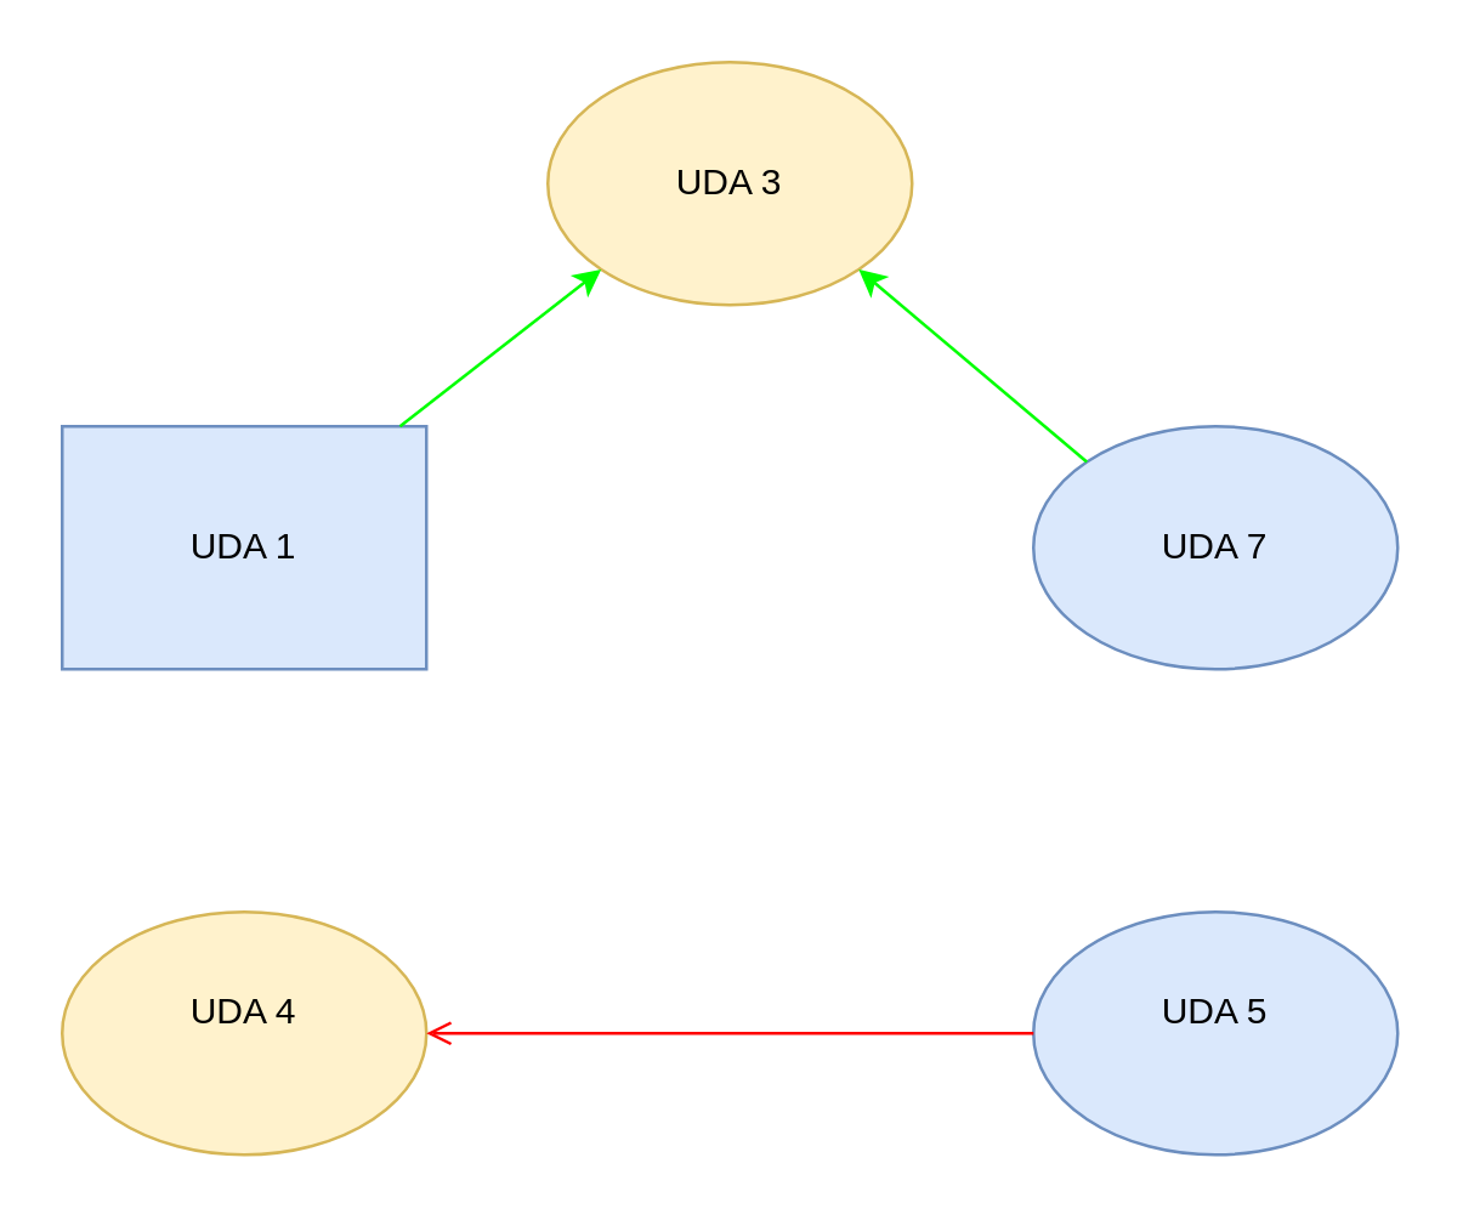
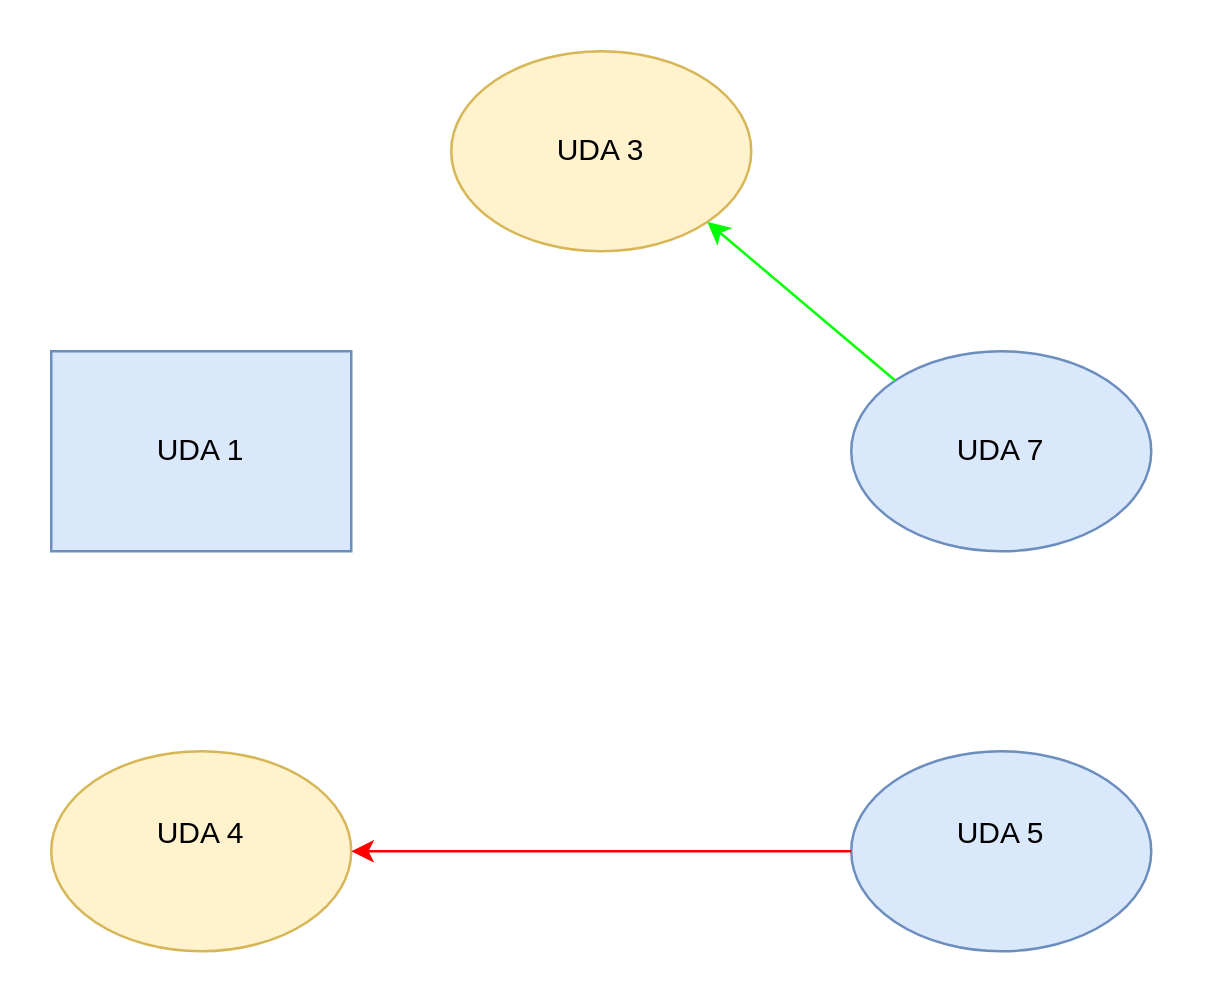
  <mxCell id="0" />
  <mxCell id="1" parent="0" />
  <mxCell id="2" value="UDA 1" style="whiteSpace=wrap;fillColor=#dae8fc;strokeColor=#6c8ebf;rounded=0;" parent="1" vertex="1"><mxGeometry x="20" y="140" width="120" height="80" as="geometry" /></mxCell>
  <mxCell id="3" value="UDA 7" style="ellipse;whiteSpace=wrap;fillColor=#dae8fc;strokeColor=#6c8ebf;" parent="1" vertex="1"><mxGeometry x="340" y="140" width="120" height="80" as="geometry" /></mxCell>
  <mxCell id="4" value="UDA 3" style="ellipse;whiteSpace=wrap;fillColor=#fff2cc;strokeColor=#d6b656;" parent="1" vertex="1"><mxGeometry x="180" y="20" width="120" height="80" as="geometry" /></mxCell>
  <mxCell id="5" value="UDA 5&#10;" style="ellipse;whiteSpace=wrap;fillColor=#dae8fc;strokeColor=#6c8ebf;" parent="1" vertex="1"><mxGeometry x="340" y="300" width="120" height="80" as="geometry" /></mxCell>
  <mxCell id="6" value="UDA 4&#10;" style="ellipse;whiteSpace=wrap;fillColor=#fff2cc;strokeColor=#d6b656;" parent="1" vertex="1"><mxGeometry x="20" y="300" width="120" height="80" as="geometry" /></mxCell>
- <mxCell id="7" value="" style="endArrow=open;rounded=0;fontSize=16;exitX=0;exitY=0.5;exitDx=0;exitDy=0;entryX=1;entryY=0.5;entryDx=0;entryDy=0;strokeColor=#FF0000;" parent="1" source="5" target="6" edge="1"><mxGeometry width="50" height="50" relative="1" as="geometry"><mxPoint x="210" y="350" as="sourcePoint" /><mxPoint x="260" y="300" as="targetPoint" /></mxGeometry></mxCell>
- <mxCell id="8" value="" style="endArrow=classic;rounded=0;strokeColor=#00FF00;fontSize=16;entryX=0;entryY=1;entryDx=0;entryDy=0;" parent="1" source="2" target="4" edge="1"><mxGeometry width="50" height="50" relative="1" as="geometry"><mxPoint x="120" y="155" as="sourcePoint" /><mxPoint x="170" y="105" as="targetPoint" /></mxGeometry></mxCell>
+ <mxCell id="7" value="" style="endArrow=classic;rounded=0;fontSize=16;exitX=0;exitY=0.5;exitDx=0;exitDy=0;entryX=1;entryY=0.5;entryDx=0;entryDy=0;strokeColor=#FF0000;" parent="1" source="5" target="6" edge="1"><mxGeometry width="50" height="50" relative="1" as="geometry"><mxPoint x="210" y="350" as="sourcePoint" /><mxPoint x="260" y="300" as="targetPoint" /></mxGeometry></mxCell>
  <mxCell id="9" value="" style="endArrow=classic;rounded=0;strokeColor=#00FF00;fontSize=16;entryX=1;entryY=1;entryDx=0;entryDy=0;exitX=0;exitY=0;exitDx=0;exitDy=0;" parent="1" source="3" target="4" edge="1"><mxGeometry width="50" height="50" relative="1" as="geometry"><mxPoint x="233.997" y="196.35" as="sourcePoint" /><mxPoint x="312.524" y="135.004" as="targetPoint" /></mxGeometry></mxCell>
